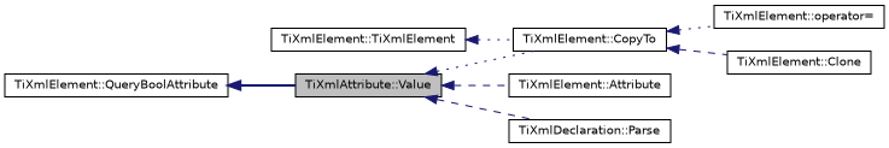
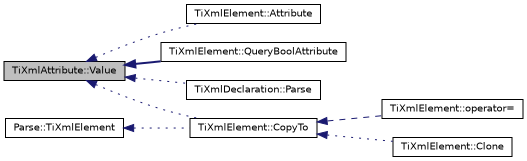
  digraph {
    rankdir=LR
    node [color=black fillcolor=white fontname=Helvetica fontsize=10 shape=record style=filled]
    edge [color=midnightblue dir=back fontname=Helvetica fontsize=10 labelfontname=Helvetica labelfontsize=10 style=dashed]
    n1 [fillcolor=grey75 fontcolor=black height=0.2 label="TiXmlAttribute::Value" width=0.4]
    n2 [height=0.2 label="TiXmlElement::Attribute" width=0.4]
    n3 [height=0.2 label="TiXmlElement::QueryBoolAttribute" width=0.4]
    n4 [height=0.2 label="TiXmlElement::CopyTo" width=0.4]
    n5 [height=0.2 label="TiXmlDeclaration::Parse" width=0.4]
    n6 [height=0.2 label="TiXmlElement::operator=" width=0.4]
    n7 [height=0.2 label="TiXmlElement::Clone" width=0.4]
-   n8 [height=0.2 label="TiXmlElement::TiXmlElement" width=0.4]
-   n1 -> n2
-   n3 -> n1 [style=bold]
+   n8 [height=0.2 label="Parse::TiXmlElement" width=0.4]
+   n1 -> n2 [style=dotted]
+   n1 -> n3 [style=bold]
    n1 -> n4 [style=dotted]
-   n1 -> n5
-   n4 -> n6 [style=dotted]
-   n4 -> n7
+   n1 -> n5 [style=dotted]
+   n4 -> n6
+   n4 -> n7 [style=dotted]
    n8 -> n4 [style=dotted]
  }
